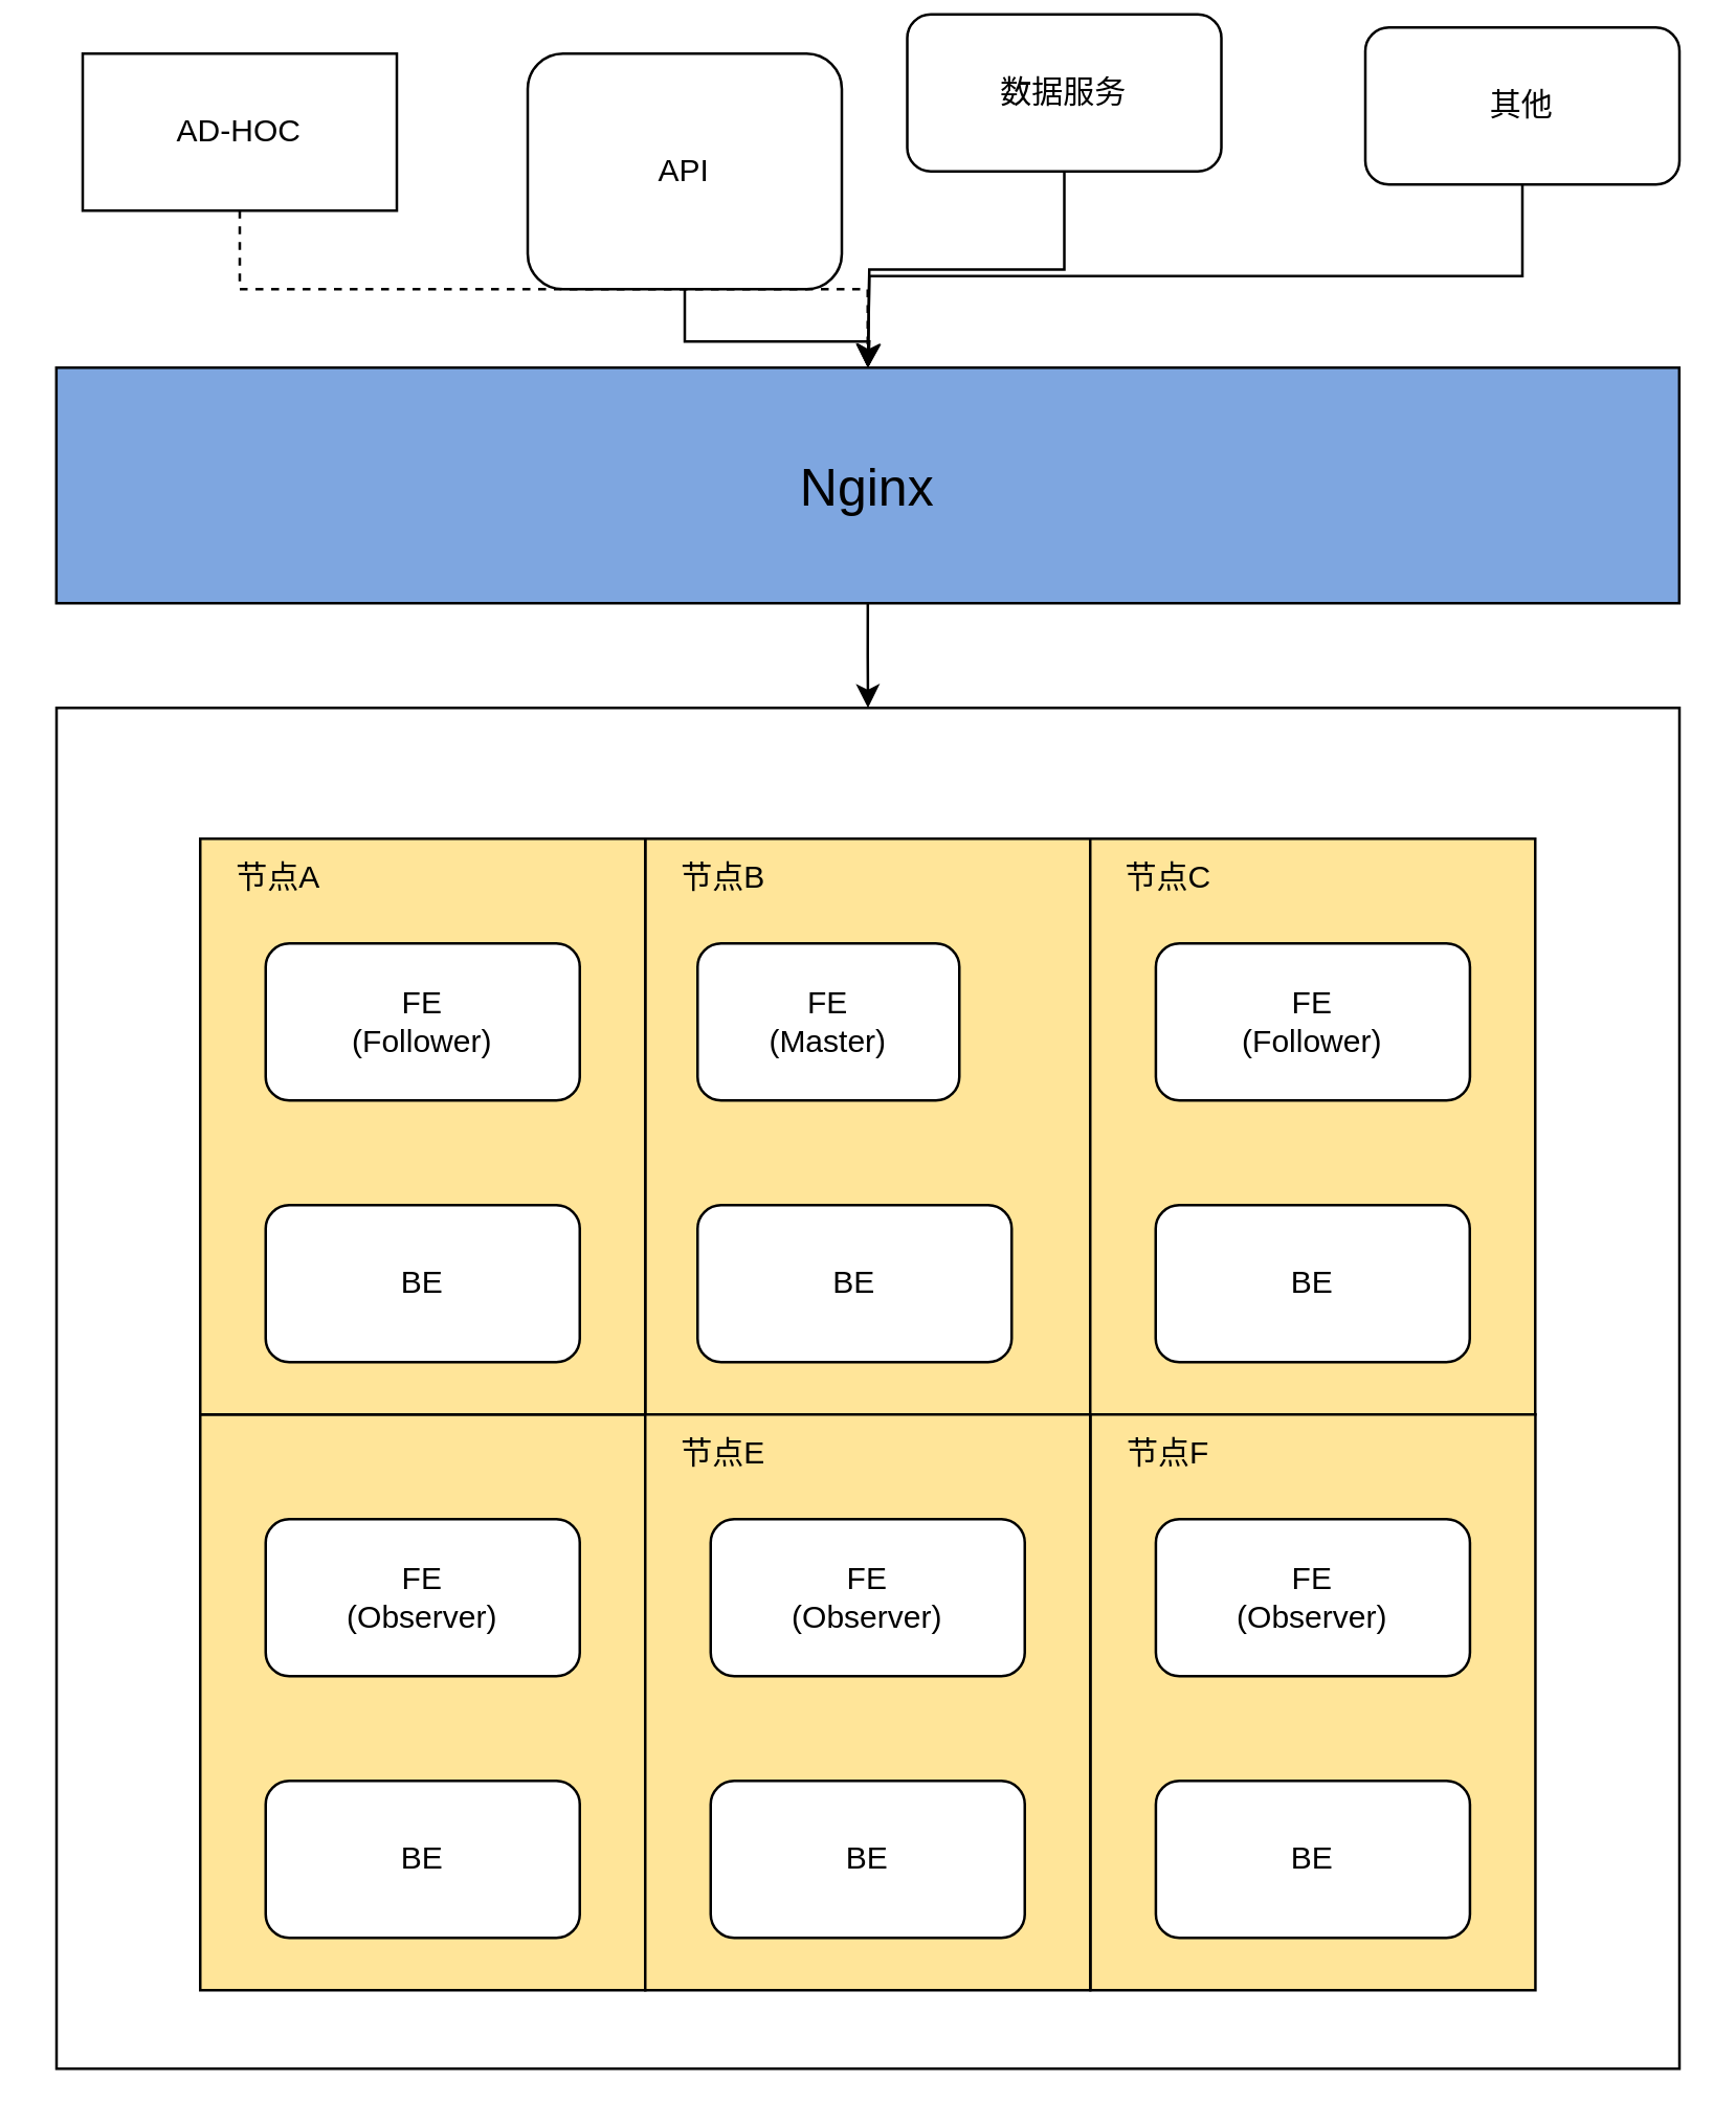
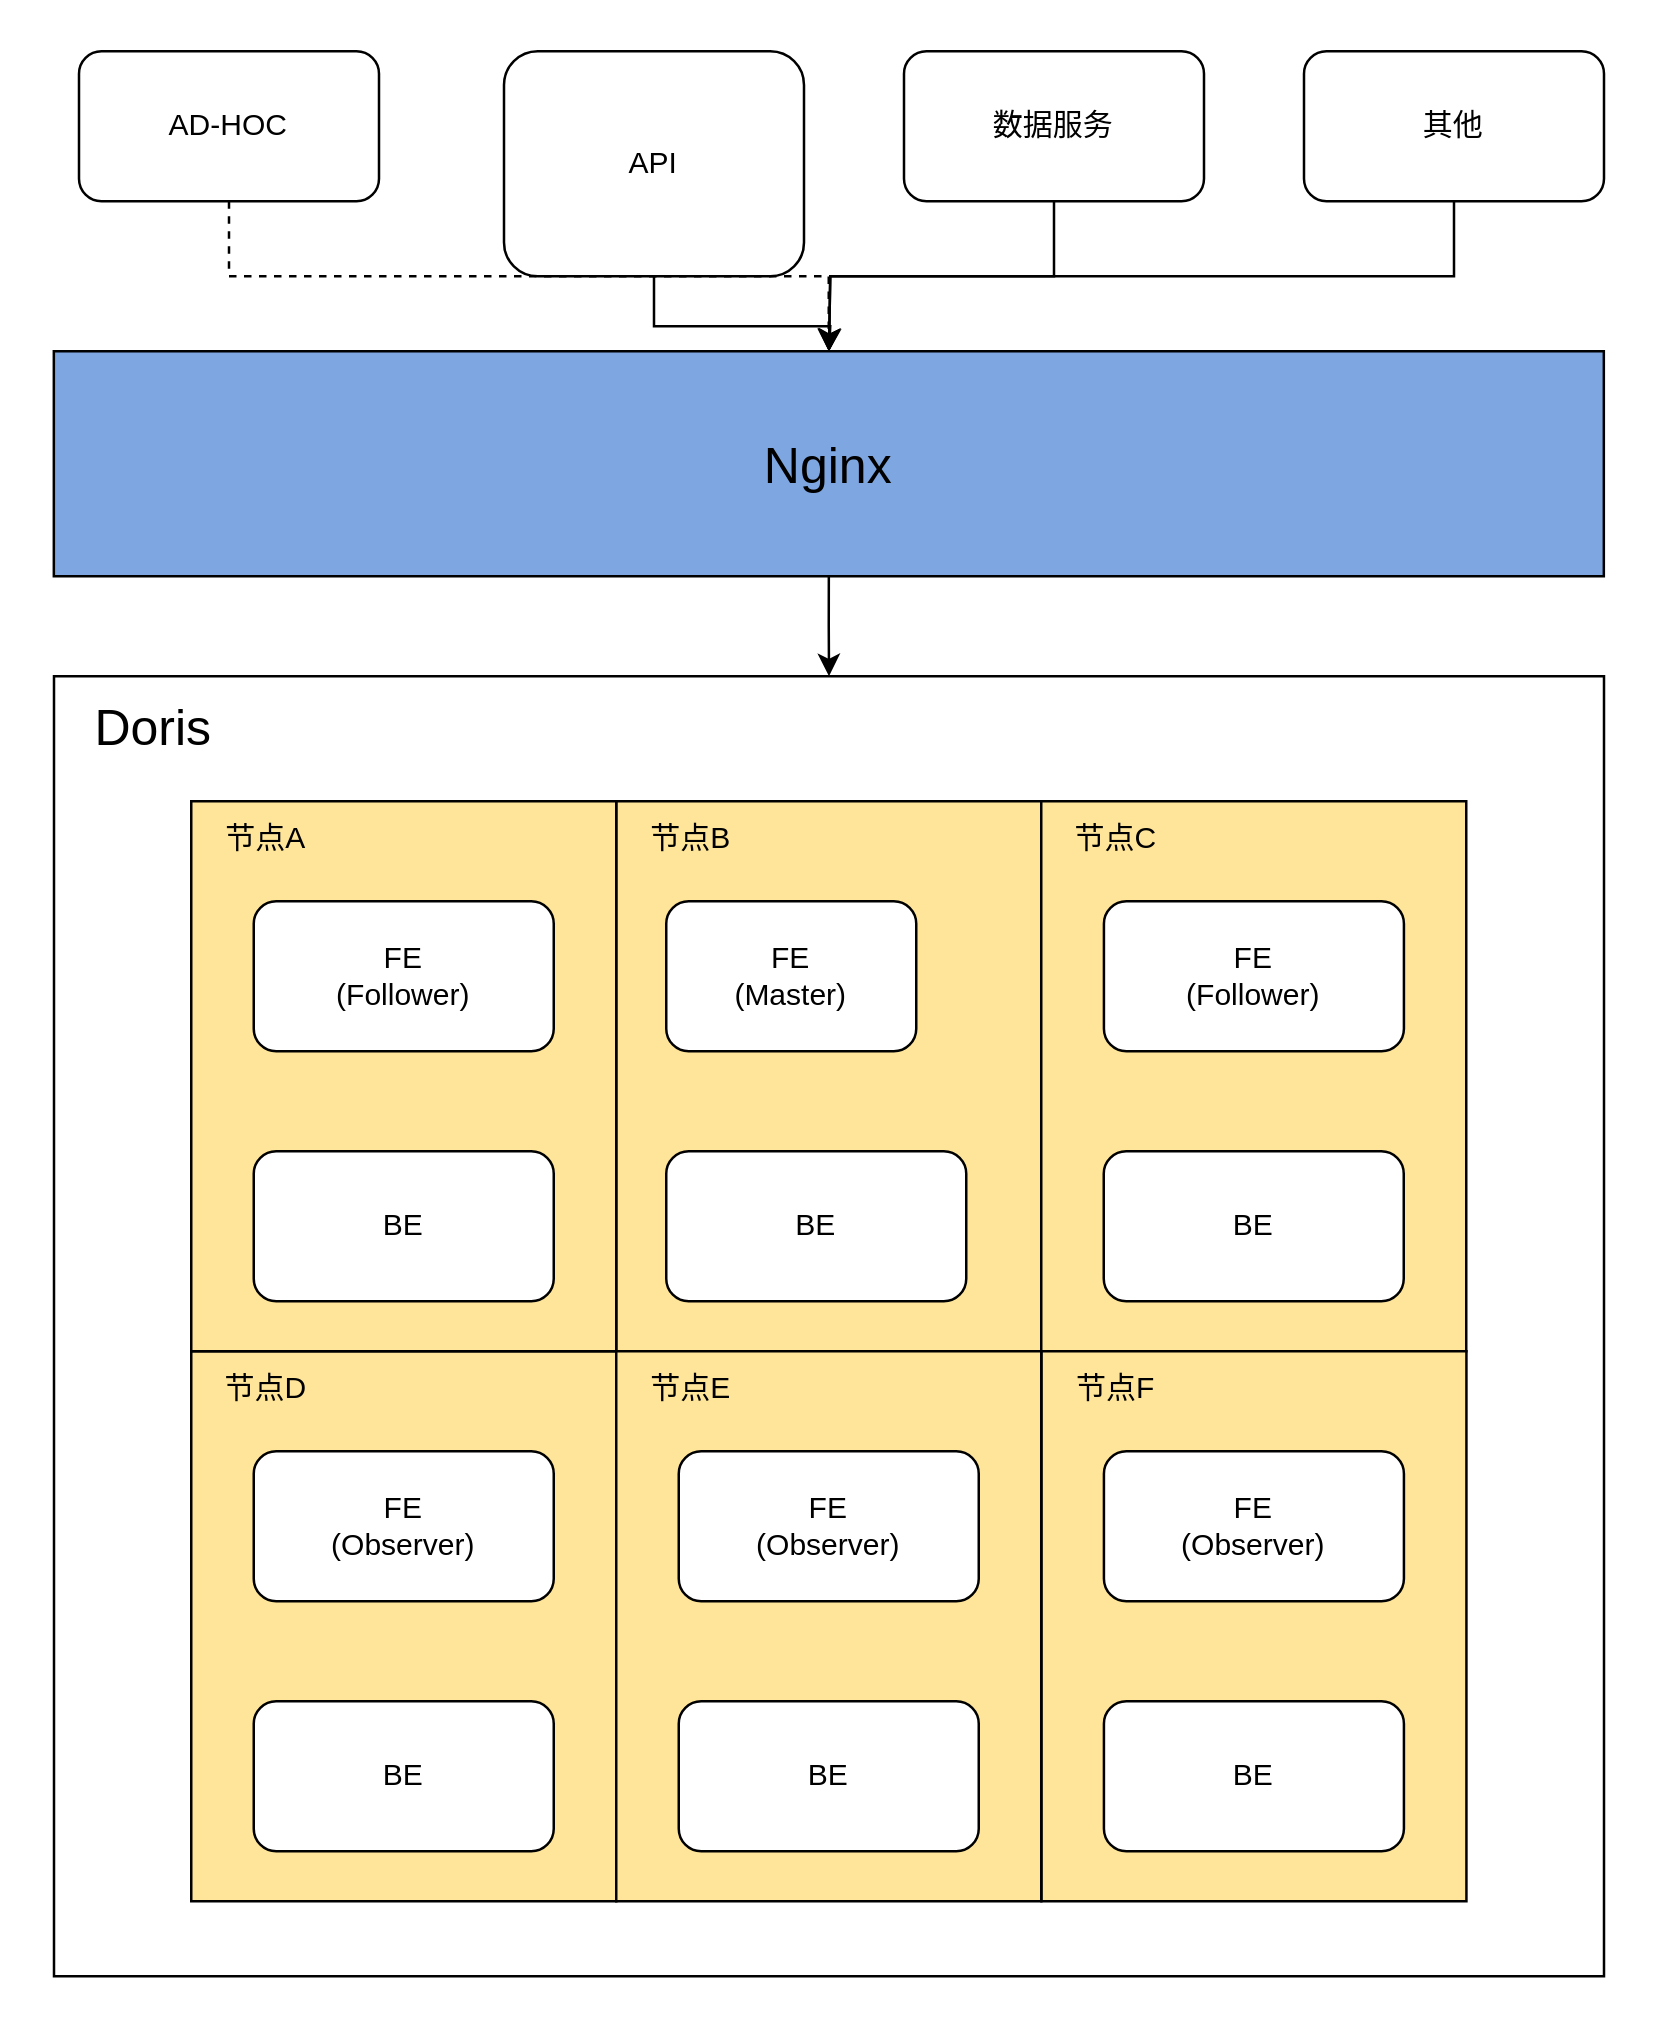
  <mxCell id="0" />
  <mxCell id="1" parent="0" />
  <mxCell id="2" value="" style="rounded=0;whiteSpace=wrap;html=1;" vertex="1" parent="1"><mxGeometry x="21" y="270" width="620" height="520" as="geometry" /></mxCell>
  <mxCell id="3" value="" style="rounded=0;whiteSpace=wrap;html=1;fillColor=#FFE599;" vertex="1" parent="1"><mxGeometry x="245.9" y="320" width="170" height="220" as="geometry" /></mxCell>
  <mxCell id="4" value="" style="rounded=0;whiteSpace=wrap;html=1;fillColor=#FFE599;" vertex="1" parent="1"><mxGeometry x="415.9" y="320" width="170" height="220" as="geometry" /></mxCell>
  <mxCell id="5" value="" style="rounded=0;whiteSpace=wrap;html=1;fillColor=#FFE599;" vertex="1" parent="1"><mxGeometry x="75.9" y="540" width="170" height="220" as="geometry" /></mxCell>
  <mxCell id="6" value="" style="rounded=0;whiteSpace=wrap;html=1;fillColor=#FFE599;" vertex="1" parent="1"><mxGeometry x="415.97" y="540" width="170" height="220" as="geometry" /></mxCell>
  <mxCell id="7" value="" style="rounded=0;whiteSpace=wrap;html=1;fillColor=#FFE599;" vertex="1" parent="1"><mxGeometry x="75.9" y="320" width="170" height="220" as="geometry" /></mxCell>
  <mxCell id="8" value="" style="rounded=0;whiteSpace=wrap;html=1;fillColor=#FFE599;" vertex="1" parent="1"><mxGeometry x="245.9" y="540" width="170" height="220" as="geometry" /></mxCell>
  <mxCell id="9" value="节点B" style="text;html=1;align=center;verticalAlign=middle;whiteSpace=wrap;rounded=0;" vertex="1" parent="1"><mxGeometry x="245.9" y="320" width="60" height="30" as="geometry" /></mxCell>
  <mxCell id="10" value="节点C" style="text;html=1;align=center;verticalAlign=middle;whiteSpace=wrap;rounded=0;" vertex="1" parent="1"><mxGeometry x="415.9" y="320" width="60" height="30" as="geometry" /></mxCell>
+ <mxCell id="11" value="节点D" style="text;html=1;align=center;verticalAlign=middle;whiteSpace=wrap;rounded=0;" vertex="1" parent="1"><mxGeometry x="75.9" y="540" width="60" height="30" as="geometry" /></mxCell>
  <mxCell id="12" value="节点F" style="text;html=1;align=center;verticalAlign=middle;whiteSpace=wrap;rounded=0;" vertex="1" parent="1"><mxGeometry x="415.97" y="540" width="60" height="30" as="geometry" /></mxCell>
  <mxCell id="13" value="节点A" style="text;html=1;align=center;verticalAlign=middle;whiteSpace=wrap;rounded=0;" vertex="1" parent="1"><mxGeometry x="75.9" y="320" width="60" height="30" as="geometry" /></mxCell>
  <mxCell id="14" value="节点E" style="text;html=1;align=center;verticalAlign=middle;whiteSpace=wrap;rounded=0;" vertex="1" parent="1"><mxGeometry x="245.9" y="540" width="60" height="30" as="geometry" /></mxCell>
  <mxCell id="15" value="FE&lt;div&gt;(Master)&lt;/div&gt;" style="rounded=1;whiteSpace=wrap;html=1;" vertex="1" parent="1"><mxGeometry x="265.9" y="360" width="100" height="60" as="geometry" /></mxCell>
  <mxCell id="16" value="FE&lt;div&gt;(Follower)&lt;/div&gt;" style="rounded=1;whiteSpace=wrap;html=1;" vertex="1" parent="1"><mxGeometry x="440.97" y="360" width="120" height="60" as="geometry" /></mxCell>
  <mxCell id="17" value="FE&lt;div&gt;(Observer)&lt;/div&gt;" style="rounded=1;whiteSpace=wrap;html=1;" vertex="1" parent="1"><mxGeometry x="100.9" y="580" width="120" height="60" as="geometry" /></mxCell>
  <mxCell id="18" value="BE" style="rounded=1;whiteSpace=wrap;html=1;" vertex="1" parent="1"><mxGeometry x="440.97" y="680" width="120" height="60" as="geometry" /></mxCell>
  <mxCell id="19" value="BE" style="rounded=1;whiteSpace=wrap;html=1;" vertex="1" parent="1"><mxGeometry x="100.9" y="460" width="120" height="60" as="geometry" /></mxCell>
  <mxCell id="20" value="BE" style="rounded=1;whiteSpace=wrap;html=1;" vertex="1" parent="1"><mxGeometry x="270.9" y="680" width="120" height="60" as="geometry" /></mxCell>
  <mxCell id="21" value="BE" style="rounded=1;whiteSpace=wrap;html=1;" vertex="1" parent="1"><mxGeometry x="265.9" y="460" width="120" height="60" as="geometry" /></mxCell>
  <mxCell id="22" value="BE" style="rounded=1;whiteSpace=wrap;html=1;" vertex="1" parent="1"><mxGeometry x="440.9" y="460" width="120" height="60" as="geometry" /></mxCell>
  <mxCell id="23" value="BE" style="rounded=1;whiteSpace=wrap;html=1;" vertex="1" parent="1"><mxGeometry x="100.9" y="680" width="120" height="60" as="geometry" /></mxCell>
  <mxCell id="24" style="edgeStyle=orthogonalEdgeStyle;rounded=0;orthogonalLoop=1;jettySize=auto;html=1;exitX=0.5;exitY=1;exitDx=0;exitDy=0;entryX=0.5;entryY=0;entryDx=0;entryDy=0;horizontal=0;" edge="1" parent="1" source="25" target="2"><mxGeometry relative="1" as="geometry" /></mxCell>
  <mxCell id="25" value="Nginx" style="rounded=0;whiteSpace=wrap;html=1;fontSize=20;fillColor=#7EA6E0;" vertex="1" parent="1"><mxGeometry x="20.93" width="620" height="90" as="geometry" y="140" /></mxCell>
  <mxCell id="26" style="edgeStyle=orthogonalEdgeStyle;rounded=0;orthogonalLoop=1;jettySize=auto;html=1;exitX=0.5;exitY=1;exitDx=0;exitDy=0;dashed=1;" edge="1" parent="1" source="27" target="25"><mxGeometry relative="1" as="geometry" /></mxCell>
- <mxCell id="27" value="AD-HOC" style="whiteSpace=wrap;html=1;rounded=0;" vertex="1" parent="1"><mxGeometry x="31" y="20" width="120" height="60" as="geometry" /></mxCell>
+ <mxCell id="27" value="AD-HOC" style="rounded=1;whiteSpace=wrap;html=1;" vertex="1" parent="1"><mxGeometry x="31" y="20" width="120" height="60" as="geometry" /></mxCell>
  <mxCell id="28" style="edgeStyle=orthogonalEdgeStyle;rounded=0;orthogonalLoop=1;jettySize=auto;html=1;exitX=0.5;exitY=1;exitDx=0;exitDy=0;" edge="1" parent="1" source="29"><mxGeometry relative="1" as="geometry"><mxPoint x="331" as="targetPoint" y="140" /></mxGeometry></mxCell>
  <mxCell id="29" value="API" style="rounded=1;whiteSpace=wrap;html=1;" vertex="1" parent="1"><mxGeometry x="201" y="20" width="120" height="90" as="geometry" /></mxCell>
  <mxCell id="30" style="edgeStyle=orthogonalEdgeStyle;rounded=0;orthogonalLoop=1;jettySize=auto;html=1;exitX=0.5;exitY=1;exitDx=0;exitDy=0;" edge="1" parent="1" source="31"><mxGeometry relative="1" as="geometry"><mxPoint x="331" as="targetPoint" y="140" /></mxGeometry></mxCell>
- <mxCell id="31" value="数据服务" style="rounded=1;whiteSpace=wrap;html=1;" vertex="1" parent="1"><mxGeometry x="346" y="5" width="120" height="60" as="geometry" /></mxCell>
+ <mxCell id="31" value="数据服务" style="rounded=1;whiteSpace=wrap;html=1;" vertex="1" parent="1"><mxGeometry x="361" y="20" width="120" height="60" as="geometry" /></mxCell>
  <mxCell id="32" style="edgeStyle=orthogonalEdgeStyle;rounded=0;orthogonalLoop=1;jettySize=auto;html=1;exitX=0.5;exitY=1;exitDx=0;exitDy=0;" edge="1" parent="1" source="33"><mxGeometry relative="1" as="geometry"><mxPoint x="331" as="targetPoint" y="140" /></mxGeometry></mxCell>
- <mxCell id="33" value="其他" style="rounded=1;whiteSpace=wrap;html=1;" vertex="1" parent="1"><mxGeometry x="521" y="10" width="120" height="60" as="geometry" /></mxCell>
+ <mxCell id="33" value="其他" style="rounded=1;whiteSpace=wrap;html=1;" vertex="1" parent="1"><mxGeometry x="521" y="20" width="120" height="60" as="geometry" /></mxCell>
  <mxCell id="34" value="FE&lt;div&gt;(Follower)&lt;/div&gt;" style="rounded=1;whiteSpace=wrap;html=1;" vertex="1" parent="1"><mxGeometry x="100.9" y="360" width="120" height="60" as="geometry" /></mxCell>
  <mxCell id="35" value="FE&lt;div&gt;(Observer)&lt;/div&gt;" style="rounded=1;whiteSpace=wrap;html=1;" vertex="1" parent="1"><mxGeometry x="270.9" y="580" width="120" height="60" as="geometry" /></mxCell>
  <mxCell id="36" value="FE&lt;div&gt;(Observer)&lt;/div&gt;" style="rounded=1;whiteSpace=wrap;html=1;" vertex="1" parent="1"><mxGeometry x="440.97" y="580" width="120" height="60" as="geometry" /></mxCell>
+ <mxCell id="37" value="Doris" style="text;html=1;align=center;verticalAlign=middle;whiteSpace=wrap;rounded=0;fontSize=20;" vertex="1" parent="1"><mxGeometry x="21" y="270" width="80" height="40" as="geometry" /></mxCell>
